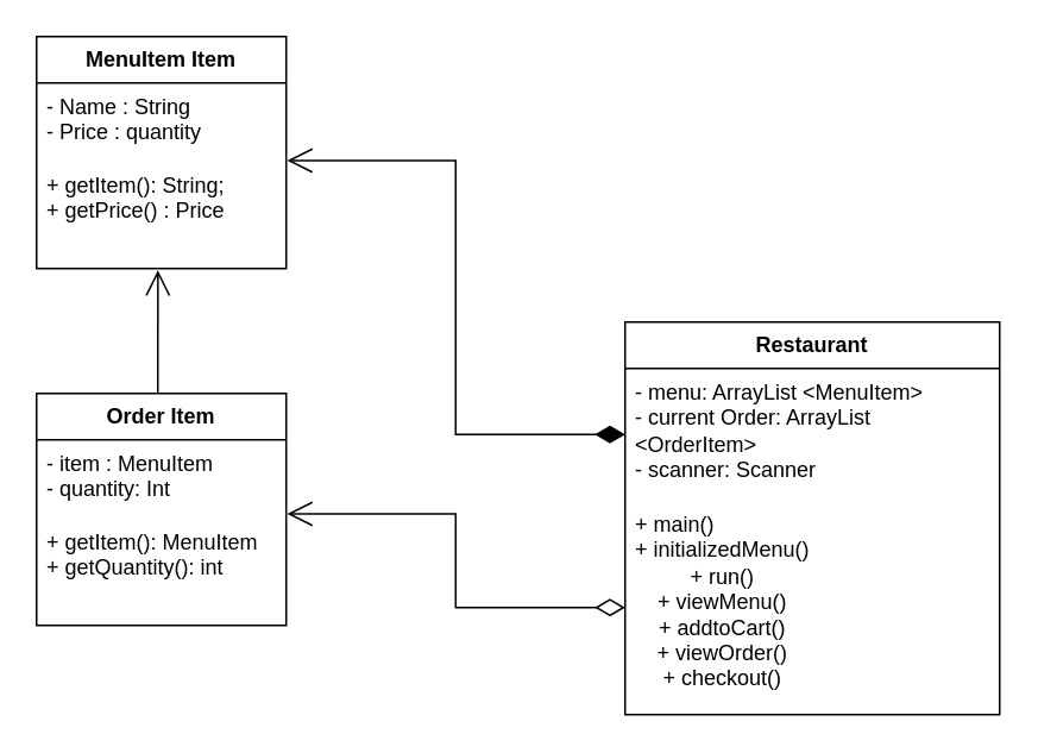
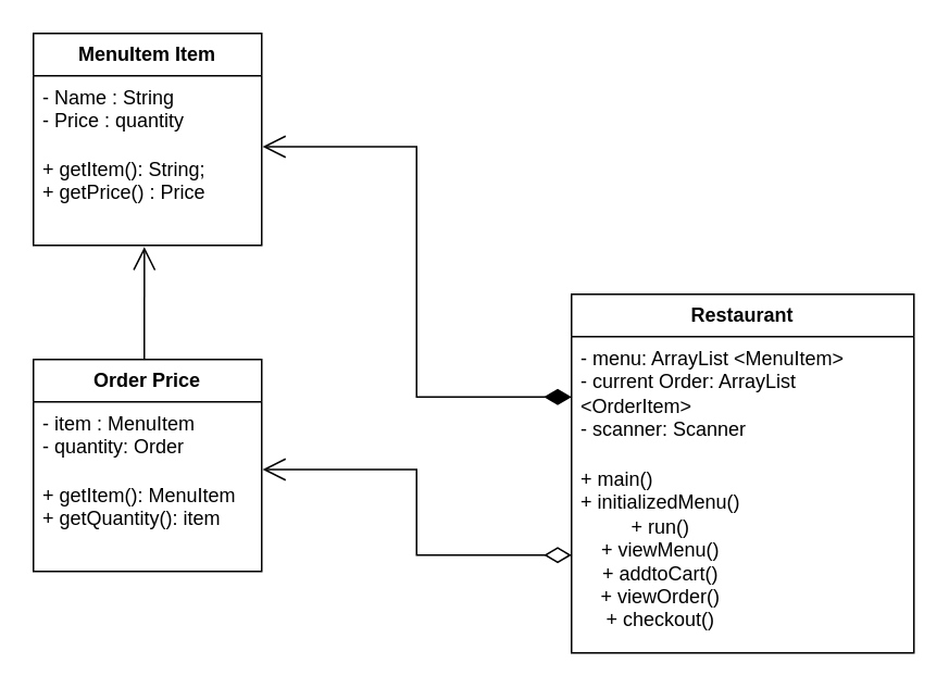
  <mxCell id="0" />
  <mxCell id="1" parent="0" />
- <mxCell id="2" value="&lt;span style=&quot;font-weight: 700;&quot;&gt;Order Item&lt;/span&gt;" style="swimlane;fontStyle=0;childLayout=stackLayout;horizontal=1;startSize=26;fillColor=none;horizontalStack=0;resizeParent=1;resizeParentMax=0;resizeLast=0;collapsible=1;marginBottom=0;whiteSpace=wrap;html=1;" vertex="1" parent="1"><mxGeometry x="20" y="220" width="140" height="130" as="geometry" /></mxCell>
- <mxCell id="3" value="&lt;span style=&quot;text-align: center;&quot;&gt;- item : MenuItem&lt;/span&gt;&lt;br style=&quot;text-align: center;&quot;&gt;&lt;span style=&quot;text-align: center;&quot;&gt;- quantity: Int&lt;/span&gt;" style="text;strokeColor=none;fillColor=none;align=left;verticalAlign=top;spacingLeft=4;spacingRight=4;overflow=hidden;rotatable=0;points=[[0,0.5],[1,0.5]];portConstraint=eastwest;whiteSpace=wrap;html=1;" vertex="1" parent="2"><mxGeometry y="26" width="140" height="44" as="geometry" /></mxCell>
- <mxCell id="4" value="&lt;span style=&quot;text-align: center;&quot;&gt;+ getItem(): MenuItem&lt;/span&gt;&lt;br style=&quot;text-align: center;&quot;&gt;&lt;span style=&quot;text-align: center;&quot;&gt;+ getQuantity(): int&lt;/span&gt;" style="text;strokeColor=none;fillColor=none;align=left;verticalAlign=top;spacingLeft=4;spacingRight=4;overflow=hidden;rotatable=0;points=[[0,0.5],[1,0.5]];portConstraint=eastwest;whiteSpace=wrap;html=1;" vertex="1" parent="2"><mxGeometry y="70" width="140" height="60" as="geometry" /></mxCell>
+ <mxCell id="2" value="&lt;span style=&quot;font-weight: 700;&quot;&gt;Order Price&lt;/span&gt;" style="swimlane;fontStyle=0;childLayout=stackLayout;horizontal=1;startSize=26;fillColor=none;horizontalStack=0;resizeParent=1;resizeParentMax=0;resizeLast=0;collapsible=1;marginBottom=0;whiteSpace=wrap;html=1;" vertex="1" parent="1"><mxGeometry x="20" y="220" width="140" height="130" as="geometry" /></mxCell>
+ <mxCell id="3" value="&lt;span style=&quot;text-align: center;&quot;&gt;- item : MenuItem&lt;/span&gt;&lt;br style=&quot;text-align: center;&quot;&gt;&lt;span style=&quot;text-align: center;&quot;&gt;- quantity: Order&lt;/span&gt;" style="text;strokeColor=none;fillColor=none;align=left;verticalAlign=top;spacingLeft=4;spacingRight=4;overflow=hidden;rotatable=0;points=[[0,0.5],[1,0.5]];portConstraint=eastwest;whiteSpace=wrap;html=1;" vertex="1" parent="2"><mxGeometry y="26" width="140" height="44" as="geometry" /></mxCell>
+ <mxCell id="4" value="&lt;span style=&quot;text-align: center;&quot;&gt;+ getItem(): MenuItem&lt;/span&gt;&lt;br style=&quot;text-align: center;&quot;&gt;&lt;span style=&quot;text-align: center;&quot;&gt;+ getQuantity(): item&lt;/span&gt;" style="text;strokeColor=none;fillColor=none;align=left;verticalAlign=top;spacingLeft=4;spacingRight=4;overflow=hidden;rotatable=0;points=[[0,0.5],[1,0.5]];portConstraint=eastwest;whiteSpace=wrap;html=1;" vertex="1" parent="2"><mxGeometry y="70" width="140" height="60" as="geometry" /></mxCell>
  <mxCell id="5" value="&lt;span style=&quot;font-weight: 700;&quot;&gt;MenuItem Item&lt;/span&gt;" style="swimlane;fontStyle=0;childLayout=stackLayout;horizontal=1;startSize=26;fillColor=none;horizontalStack=0;resizeParent=1;resizeParentMax=0;resizeLast=0;collapsible=1;marginBottom=0;whiteSpace=wrap;html=1;" vertex="1" parent="1"><mxGeometry x="20" y="20" width="140" height="130" as="geometry" /></mxCell>
  <mxCell id="6" value="&lt;span style=&quot;text-align: center;&quot;&gt;- Name : String&lt;/span&gt;&lt;div style=&quot;text-align: center;&quot;&gt;- Price : quantity&lt;/div&gt;" style="text;strokeColor=none;fillColor=none;align=left;verticalAlign=top;spacingLeft=4;spacingRight=4;overflow=hidden;rotatable=0;points=[[0,0.5],[1,0.5]];portConstraint=eastwest;whiteSpace=wrap;html=1;" vertex="1" parent="5"><mxGeometry y="26" width="140" height="44" as="geometry" /></mxCell>
  <mxCell id="7" value="&lt;span style=&quot;text-align: center;&quot;&gt;+ getItem(): String;&lt;/span&gt;&lt;br style=&quot;text-align: center;&quot;&gt;&lt;span style=&quot;text-align: center;&quot;&gt;+ getPrice() : Price&lt;/span&gt;" style="text;strokeColor=none;fillColor=none;align=left;verticalAlign=top;spacingLeft=4;spacingRight=4;overflow=hidden;rotatable=0;points=[[0,0.5],[1,0.5]];portConstraint=eastwest;whiteSpace=wrap;html=1;" vertex="1" parent="5"><mxGeometry y="70" width="140" height="60" as="geometry" /></mxCell>
  <mxCell id="8" value="&lt;span style=&quot;font-weight: 700;&quot;&gt;Restaurant&lt;/span&gt;" style="swimlane;fontStyle=0;childLayout=stackLayout;horizontal=1;startSize=26;fillColor=none;horizontalStack=0;resizeParent=1;resizeParentMax=0;resizeLast=0;collapsible=1;marginBottom=0;whiteSpace=wrap;html=1;" vertex="1" parent="1"><mxGeometry x="350" y="180" width="210" height="220" as="geometry" /></mxCell>
  <mxCell id="9" value="&lt;span style=&quot;text-align: center;&quot;&gt;- menu: ArrayList &amp;lt;MenuItem&amp;gt;&lt;/span&gt;&lt;br style=&quot;text-align: center;&quot;&gt;&lt;span style=&quot;text-align: center;&quot;&gt;- current Order: ArrayList &amp;lt;OrderItem&amp;gt;&lt;/span&gt;&lt;br style=&quot;text-align: center;&quot;&gt;&lt;span style=&quot;text-align: center;&quot;&gt;- scanner: Scanner&lt;/span&gt;" style="text;strokeColor=none;fillColor=none;align=left;verticalAlign=top;spacingLeft=4;spacingRight=4;overflow=hidden;rotatable=0;points=[[0,0.5],[1,0.5]];portConstraint=eastwest;whiteSpace=wrap;html=1;" vertex="1" parent="8"><mxGeometry y="26" width="210" height="74" as="geometry" /></mxCell>
  <mxCell id="10" value="&lt;span style=&quot;text-align: center;&quot;&gt;+ main()&lt;/span&gt;&lt;div style=&quot;text-align: center;&quot;&gt;+ initializedMenu()&lt;/div&gt;&lt;div style=&quot;text-align: center;&quot;&gt;+ run()&lt;/div&gt;&lt;div style=&quot;text-align: center;&quot;&gt;+ viewMenu()&lt;/div&gt;&lt;div style=&quot;text-align: center;&quot;&gt;+ addtoCart()&lt;/div&gt;&lt;div style=&quot;text-align: center;&quot;&gt;+ viewOrder()&lt;/div&gt;&lt;div style=&quot;text-align: center;&quot;&gt;+ checkout()&lt;/div&gt;" style="text;strokeColor=none;fillColor=none;align=left;verticalAlign=top;spacingLeft=4;spacingRight=4;overflow=hidden;rotatable=0;points=[[0,0.5],[1,0.5]];portConstraint=eastwest;whiteSpace=wrap;html=1;" vertex="1" parent="8"><mxGeometry y="100" width="210" height="120" as="geometry" /></mxCell>
  <mxCell id="11" value="1" style="endArrow=open;html=1;endSize=12;startArrow=diamondThin;startSize=14;startFill=1;edgeStyle=orthogonalEdgeStyle;align=left;verticalAlign=bottom;rounded=0;entryX=1.004;entryY=-0.008;entryDx=0;entryDy=0;entryPerimeter=0;exitX=0;exitY=0.5;exitDx=0;exitDy=0;fontColor=none;noLabel=1;" edge="1" parent="1" source="9" target="7"><mxGeometry x="-1" y="3" relative="1" as="geometry"><mxPoint x="190" y="180" as="sourcePoint" /><mxPoint x="390" y="170" as="targetPoint" /><Array as="points"><mxPoint x="255" y="243" /><mxPoint x="255" y="90" /></Array></mxGeometry></mxCell>
  <mxCell id="12" value="" style="endArrow=open;endFill=1;endSize=12;html=1;rounded=0;entryX=0.486;entryY=1.017;entryDx=0;entryDy=0;entryPerimeter=0;" edge="1" parent="1" target="7"><mxGeometry width="160" relative="1" as="geometry"><mxPoint x="88" y="220" as="sourcePoint" /><mxPoint x="240" y="460" as="targetPoint" /></mxGeometry></mxCell>
  <mxCell id="13" value="1" style="endArrow=open;html=1;endSize=12;startArrow=diamondThin;startSize=14;startFill=0;edgeStyle=orthogonalEdgeStyle;align=left;verticalAlign=bottom;rounded=0;entryX=1.004;entryY=-0.042;entryDx=0;entryDy=0;entryPerimeter=0;exitX=0;exitY=0.5;exitDx=0;exitDy=0;fontColor=none;noLabel=1;" edge="1" parent="1" source="10" target="4"><mxGeometry x="-1" y="3" relative="1" as="geometry"><mxPoint x="340" y="320" as="sourcePoint" /><mxPoint x="260" y="390" as="targetPoint" /></mxGeometry></mxCell>
